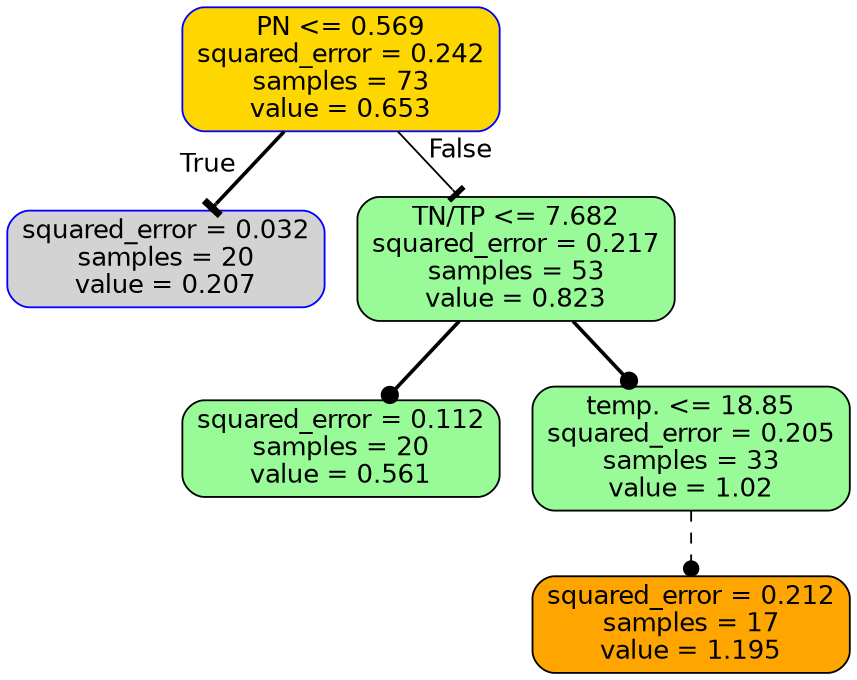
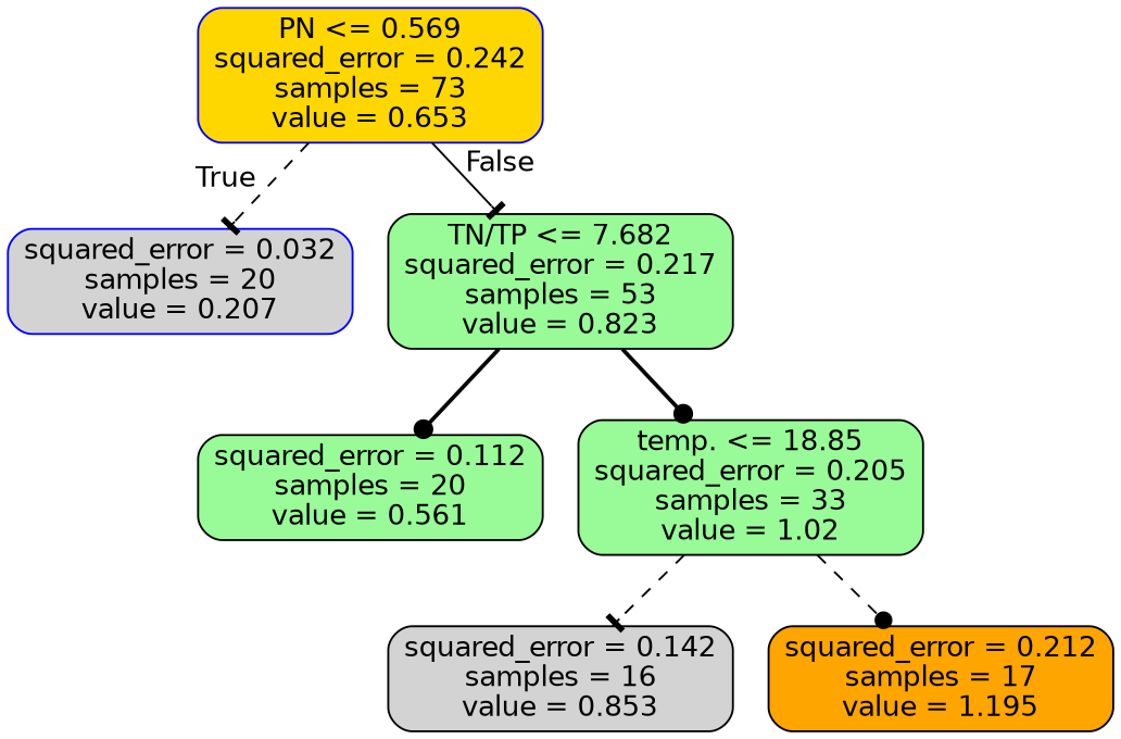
  digraph {
    node [color=black fillcolor=palegreen fontname=helvetica shape=box style="rounded,filled"]
    edge [arrowhead=tee fontname=helvetica style=dashed]
    n1 [color=blue fillcolor=gold label="PN <= 0.569\nsquared_error = 0.242\nsamples = 73\nvalue = 0.653"]
    n2 [color=blue fillcolor=lightgrey label="squared_error = 0.032\nsamples = 20\nvalue = 0.207"]
    n3 [label="TN/TP <= 7.682\nsquared_error = 0.217\nsamples = 53\nvalue = 0.823"]
    n4 [label="squared_error = 0.112\nsamples = 20\nvalue = 0.561"]
    n5 [label="temp. <= 18.85\nsquared_error = 0.205\nsamples = 33\nvalue = 1.02"]
+   n6 [fillcolor=lightgrey label="squared_error = 0.142\nsamples = 16\nvalue = 0.853"]
    n7 [fillcolor=orange label="squared_error = 0.212\nsamples = 17\nvalue = 1.195"]
-   n1 -> n2 [headlabel=True labelangle=45 labeldistance=2.5 style=bold]
+   n1 -> n2 [headlabel=True labelangle=45 labeldistance=2.5]
    n1 -> n3 [headlabel=False labelangle=-45 labeldistance=2.5 style=solid]
    n3 -> n4 [arrowhead=dot style=bold]
    n3 -> n5 [arrowhead=dot style=bold]
+   n5 -> n6
    n5 -> n7 [arrowhead=dot]
  }
